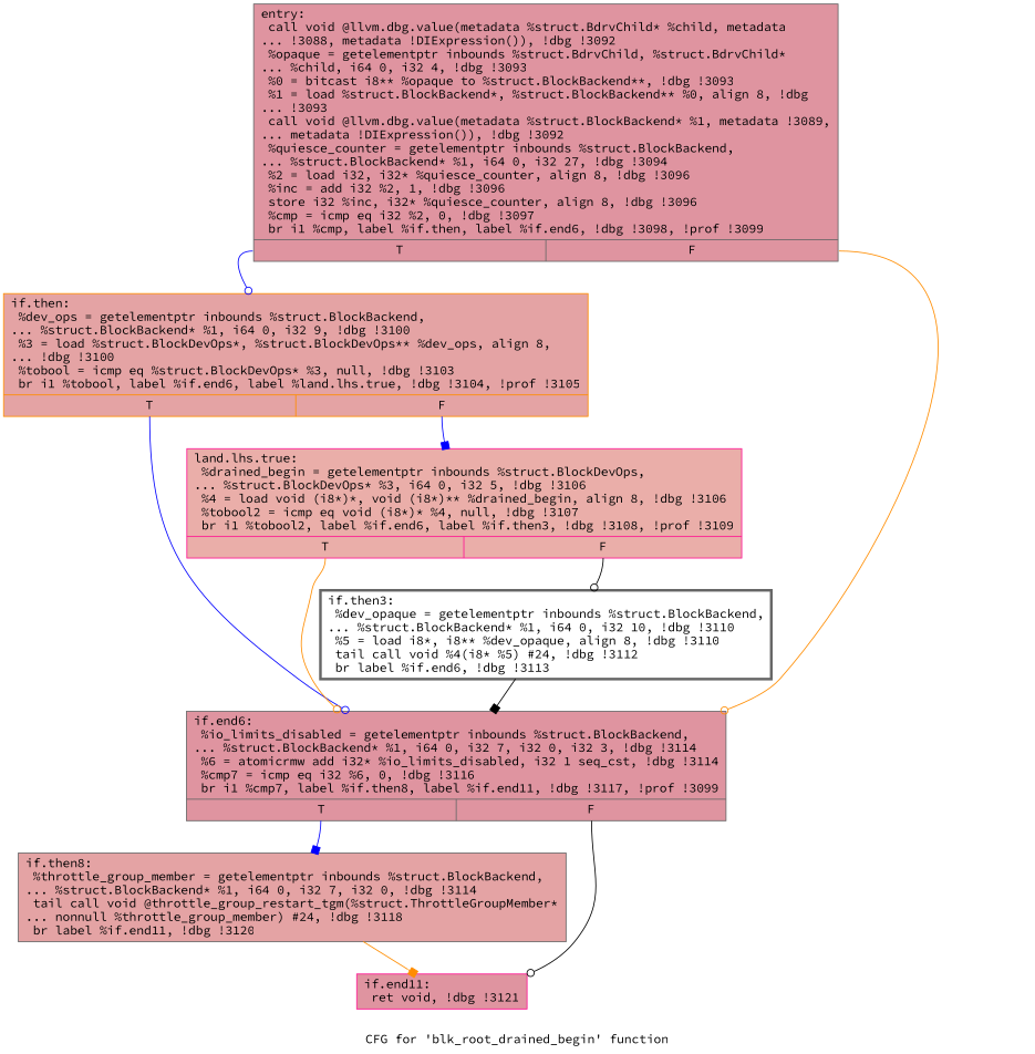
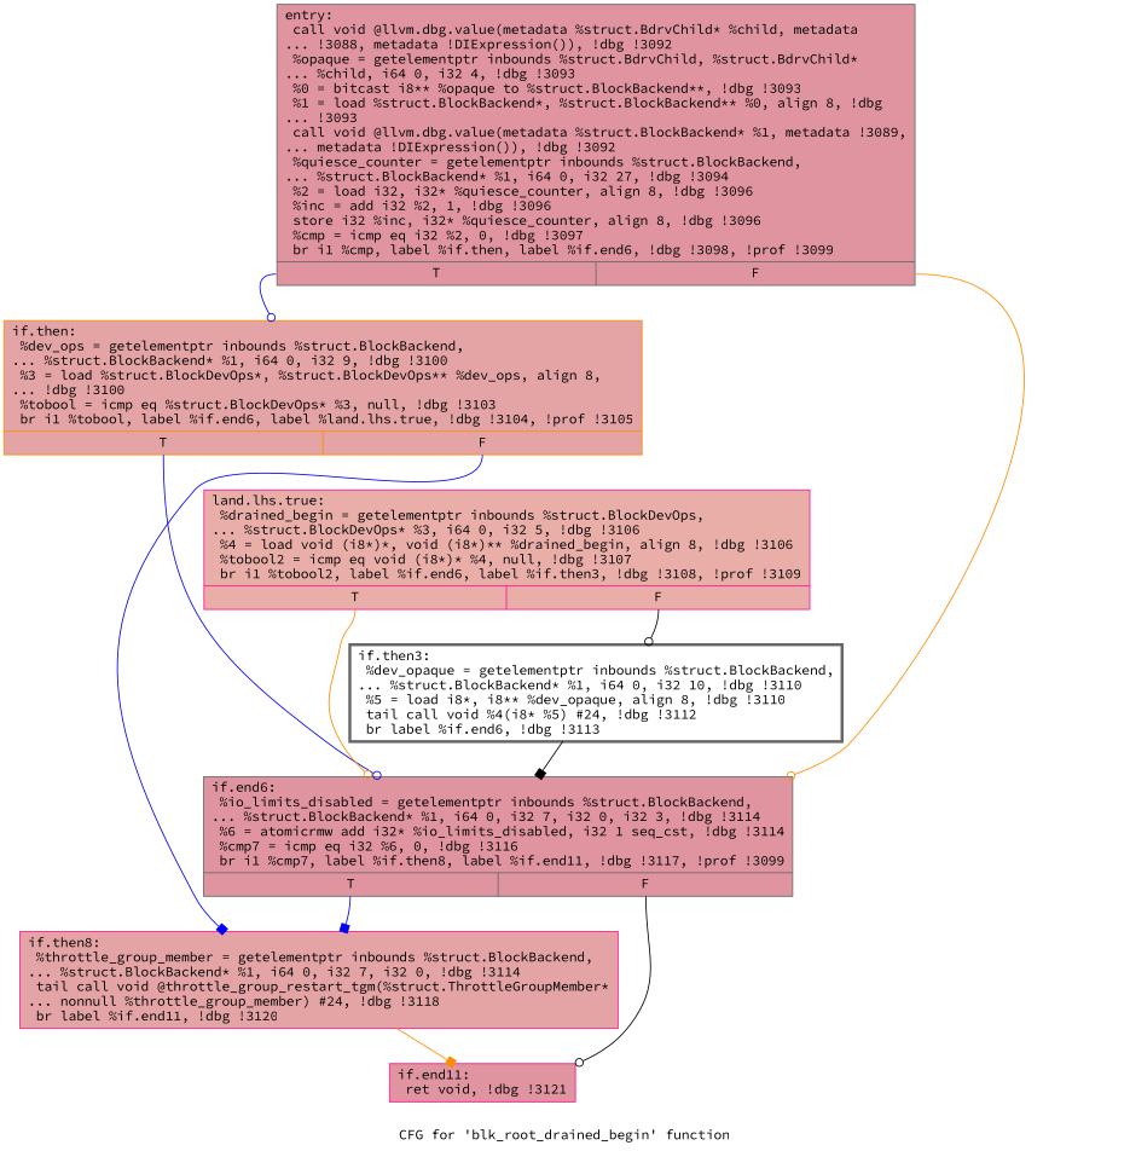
  digraph {
    fontname="Source Code Pro"
    label="CFG for 'blk_root_drained_begin' function"
    node [color=gray40 fillcolor="#b70d2870" fontname="Source Code Pro" shape=record style=filled]
    edge [arrowhead=odot color=blue fontname="Source Code Pro" tailport=s0]
    n1 [label="{entry:\l  call void @llvm.dbg.value(metadata %struct.BdrvChild* %child, metadata\l... !3088, metadata !DIExpression()), !dbg !3092\l  %opaque = getelementptr inbounds %struct.BdrvChild, %struct.BdrvChild*\l... %child, i64 0, i32 4, !dbg !3093\l  %0 = bitcast i8** %opaque to %struct.BlockBackend**, !dbg !3093\l  %1 = load %struct.BlockBackend*, %struct.BlockBackend** %0, align 8, !dbg\l... !3093\l  call void @llvm.dbg.value(metadata %struct.BlockBackend* %1, metadata !3089,\l... metadata !DIExpression()), !dbg !3092\l  %quiesce_counter = getelementptr inbounds %struct.BlockBackend,\l... %struct.BlockBackend* %1, i64 0, i32 27, !dbg !3094\l  %2 = load i32, i32* %quiesce_counter, align 8, !dbg !3096\l  %inc = add i32 %2, 1, !dbg !3096\l  store i32 %inc, i32* %quiesce_counter, align 8, !dbg !3096\l  %cmp = icmp eq i32 %2, 0, !dbg !3097\l  br i1 %cmp, label %if.then, label %if.end6, !dbg !3098, !prof !3099\l|{<s0>T|<s1>F}}"]
    n2 [color=darkorange fillcolor="#c32e3170" label="{if.then:                                          \l  %dev_ops = getelementptr inbounds %struct.BlockBackend,\l... %struct.BlockBackend* %1, i64 0, i32 9, !dbg !3100\l  %3 = load %struct.BlockDevOps*, %struct.BlockDevOps** %dev_ops, align 8,\l... !dbg !3100\l  %tobool = icmp eq %struct.BlockDevOps* %3, null, !dbg !3103\l  br i1 %tobool, label %if.end6, label %land.lhs.true, !dbg !3104, !prof !3105\l|{<s0>T|<s1>F}}"]
    n3 [label="{if.end6:                                          \l  %io_limits_disabled = getelementptr inbounds %struct.BlockBackend,\l... %struct.BlockBackend* %1, i64 0, i32 7, i32 0, i32 3, !dbg !3114\l  %6 = atomicrmw add i32* %io_limits_disabled, i32 1 seq_cst, !dbg !3114\l  %cmp7 = icmp eq i32 %6, 0, !dbg !3116\l  br i1 %cmp7, label %if.then8, label %if.end11, !dbg !3117, !prof !3099\l|{<s0>T|<s1>F}}"]
    n4 [color=deeppink fillcolor="#d0473d70" label="{land.lhs.true:                                    \l  %drained_begin = getelementptr inbounds %struct.BlockDevOps,\l... %struct.BlockDevOps* %3, i64 0, i32 5, !dbg !3106\l  %4 = load void (i8*)*, void (i8*)** %drained_begin, align 8, !dbg !3106\l  %tobool2 = icmp eq void (i8*)* %4, null, !dbg !3107\l  br i1 %tobool2, label %if.end6, label %if.then3, !dbg !3108, !prof !3109\l|{<s0>T|<s1>F}}"]
-   n5 [fillcolor="#c32e3170" label="{if.then8:                                         \l  %throttle_group_member = getelementptr inbounds %struct.BlockBackend,\l... %struct.BlockBackend* %1, i64 0, i32 7, i32 0, !dbg !3114\l  tail call void @throttle_group_restart_tgm(%struct.ThrottleGroupMember*\l... nonnull %throttle_group_member) #24, !dbg !3118\l  br label %if.end11, !dbg !3120\l}"]
+   n5 [color=deeppink fillcolor="#c32e3170" label="{if.then8:                                         \l  %throttle_group_member = getelementptr inbounds %struct.BlockBackend,\l... %struct.BlockBackend* %1, i64 0, i32 7, i32 0, !dbg !3114\l  tail call void @throttle_group_restart_tgm(%struct.ThrottleGroupMember*\l... nonnull %throttle_group_member) #24, !dbg !3118\l  br label %if.end11, !dbg !3120\l}"]
    n6 [color=deeppink label="{if.end11:                                         \l  ret void, !dbg !3121\l}"]
    n7 [label="{if.then3:                                         \l  %dev_opaque = getelementptr inbounds %struct.BlockBackend,\l... %struct.BlockBackend* %1, i64 0, i32 10, !dbg !3110\l  %5 = load i8*, i8** %dev_opaque, align 8, !dbg !3110\l  tail call void %4(i8* %5) #24, !dbg !3112\l  br label %if.end6, !dbg !3113\l}" penwidth=3.0 fillcolor="" style=""]
    n1 -> n2
    n1 -> n3 [color=darkorange tailport=s1]
    n2 -> n3
-   n2 -> n4 [arrowhead=box tailport=s1]
+   n2 -> n5 [arrowhead=box tailport=s1]
    n3 -> n5 [arrowhead=box]
    n3 -> n6 [color=black tailport=s1]
    n4 -> n3 [color=darkorange]
    n4 -> n7 [color=black tailport=s1]
    n5 -> n6 [arrowhead=box color=darkorange]
    n7 -> n3 [arrowhead=box color=black]
  }
